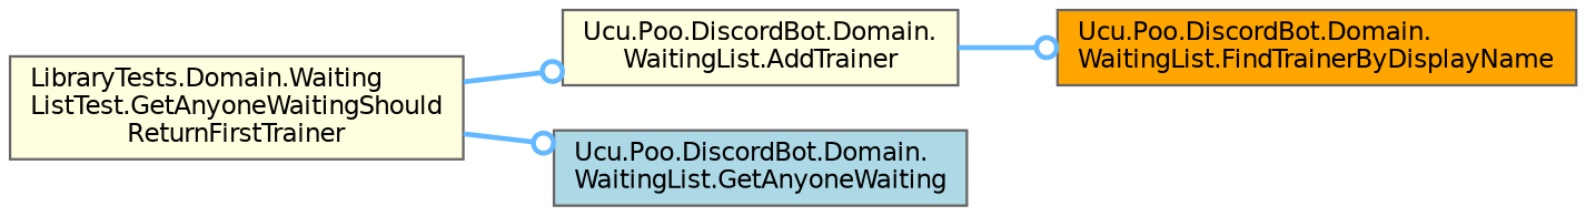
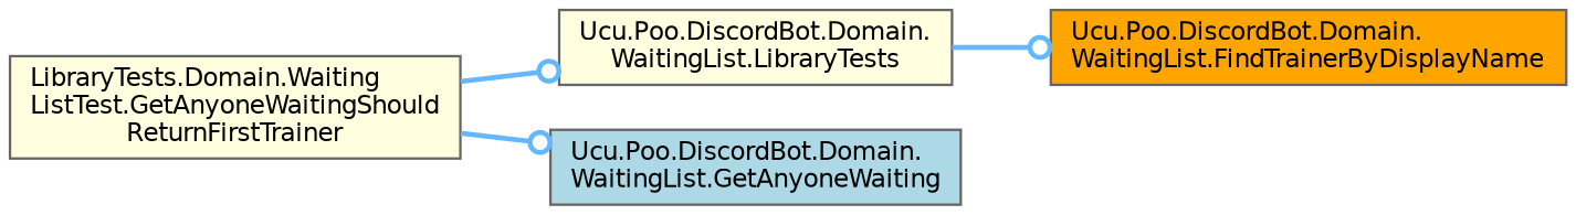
  digraph {
    rankdir=LR
    node [color=grey40 fillcolor=lightyellow fontname=Helvetica fontsize=10 shape=box style=filled]
    edge [color=steelblue1 fontname=Helvetica fontsize=10 labelfontname=Helvetica labelfontsize=10 style=bold arrowhead=odot]
    n1 [color=gray40 fontcolor=black height=0.2 label="LibraryTests.Domain.Waiting\lListTest.GetAnyoneWaitingShould\lReturnFirstTrainer" width=0.4]
-   n2 [height=0.2 label="Ucu.Poo.DiscordBot.Domain.\lWaitingList.AddTrainer" width=0.4]
+   n2 [height=0.2 label="Ucu.Poo.DiscordBot.Domain.\lWaitingList.LibraryTests" width=0.4]
    n3 [fillcolor=lightblue height=0.2 label="Ucu.Poo.DiscordBot.Domain.\lWaitingList.GetAnyoneWaiting" width=0.4]
    n4 [fillcolor=orange height=0.2 label="Ucu.Poo.DiscordBot.Domain.\lWaitingList.FindTrainerByDisplayName" width=0.4]
    n1 -> n2
    n1 -> n3
    n2 -> n4
  }
